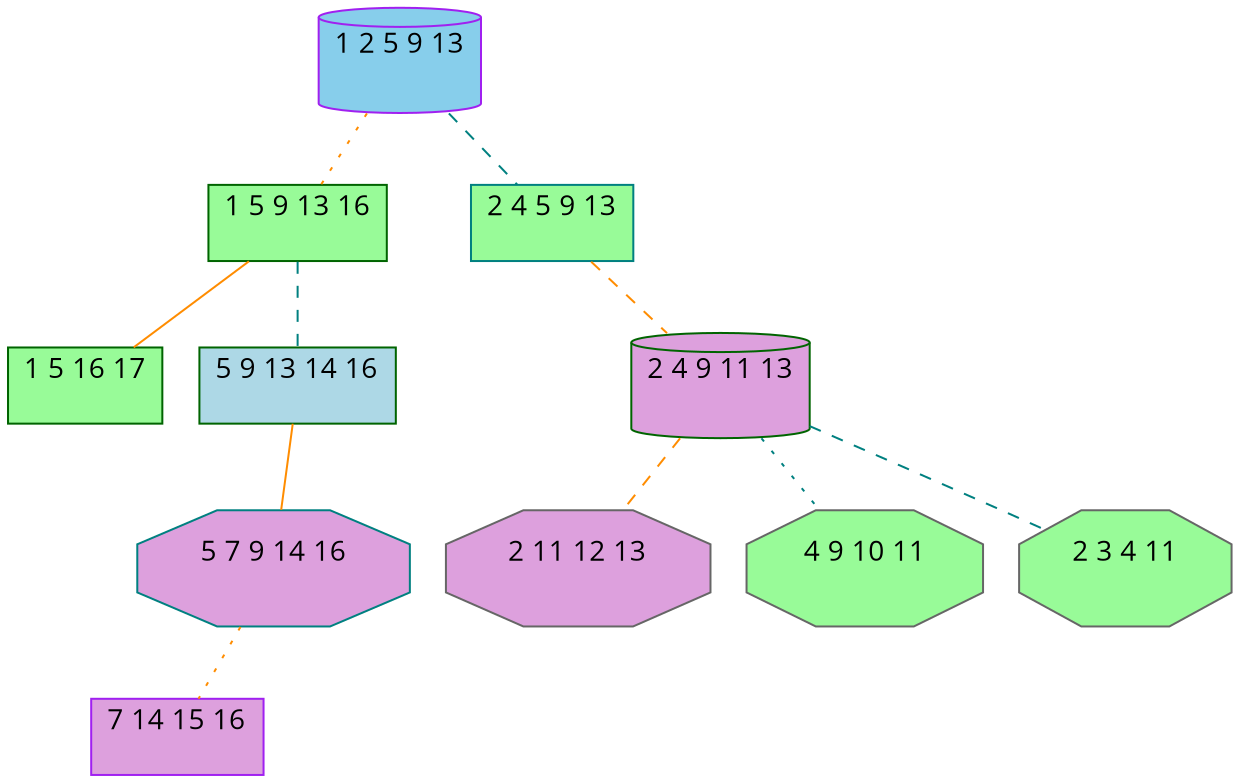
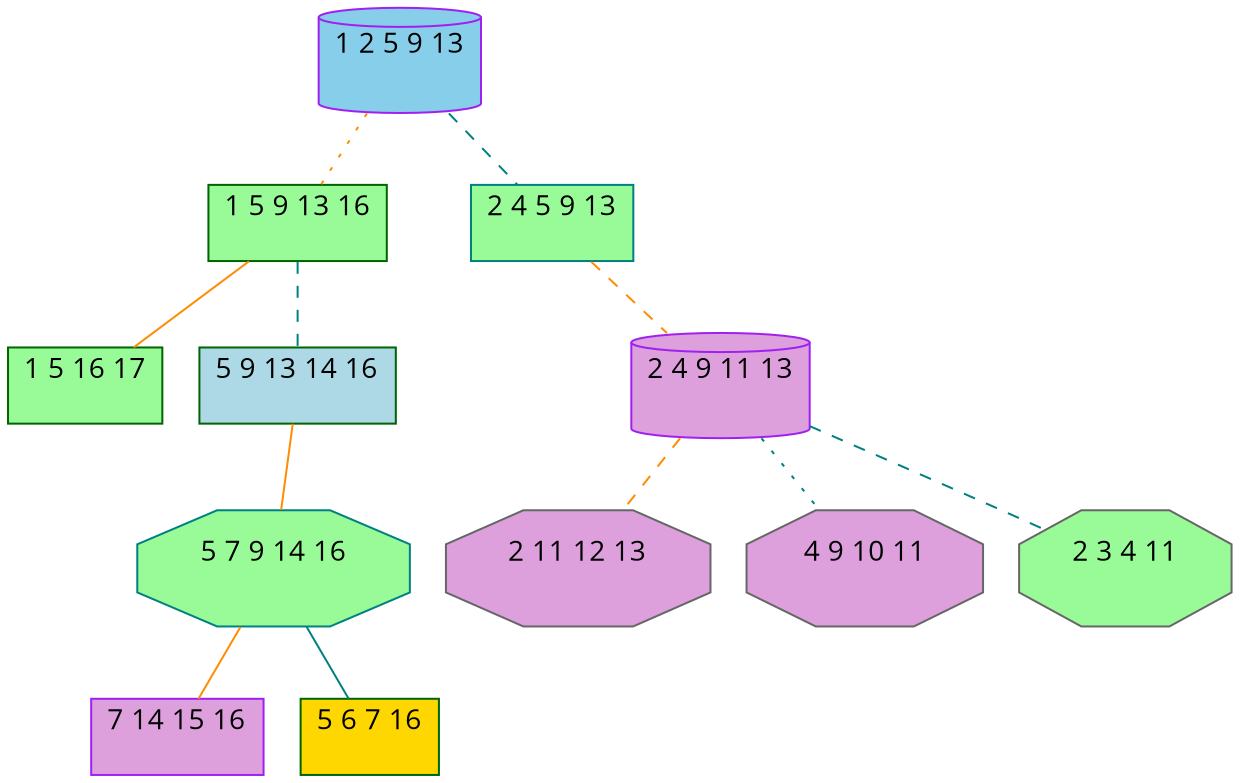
  graph {
    fontname="Open Sans"
    node [color=darkgreen fillcolor=plum fontname="Open Sans" shape=box style=filled]
    edge [color=darkorange fontname="Open Sans" style=dashed]
    n1 [color=purple fillcolor=skyblue label="1 2 5 9 13\n " shape=cylinder]
    n2 [fillcolor=palegreen label="1 5 9 13 16\n "]
    n3 [color=teal fillcolor=palegreen label="2 4 5 9 13\n "]
    n4 [fillcolor=palegreen label="1 5 16 17\n "]
    n5 [fillcolor=lightblue label="5 9 13 14 16\n "]
-   n6 [label="2 4 9 11 13\n " shape=cylinder]
-   n7 [color=teal label="5 7 9 14 16\n " shape=octagon]
+   n6 [color=purple label="2 4 9 11 13\n " shape=cylinder]
+   n7 [color=teal fillcolor=palegreen label="5 7 9 14 16\n " shape=octagon]
    n8 [color=purple label="7 14 15 16\n "]
+   n9 [fillcolor=gold label="5 6 7 16\n "]
    n10 [color=gray40 label="2 11 12 13\n " shape=octagon]
-   n11 [color=gray40 fillcolor=palegreen label="4 9 10 11\n " shape=octagon]
+   n11 [color=gray40 label="4 9 10 11\n " shape=octagon]
    n12 [color=gray40 fillcolor=palegreen label="2 3 4 11\n " shape=octagon]
    n1 -- n2 [style=dotted]
    n1 -- n3 [color=teal]
    n2 -- n4 [style=solid]
    n2 -- n5 [color=teal]
    n3 -- n6
    n5 -- n7 [style=solid]
    n6 -- n10
    n6 -- n11 [color=teal style=dotted]
    n6 -- n12 [color=teal]
-   n7 -- n8 [style=dotted]
+   n7 -- n8 [style=solid]
+   n7 -- n9 [color=teal style=solid]
  }
